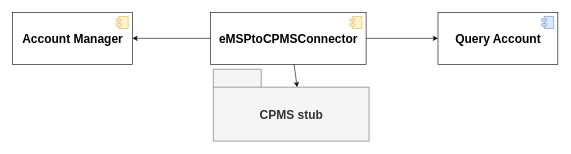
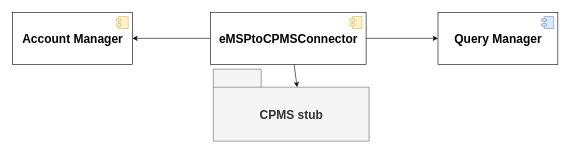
  <mxCell id="0" />
  <mxCell id="1" parent="0" />
  <mxCell id="2" value="&lt;b style=&quot;font-size: 20px&quot;&gt;Account Manager&lt;/b&gt;" style="html=1;dropTarget=0;fontSize=20;sketch=0;" parent="1" vertex="1"><mxGeometry x="20" y="20" width="200" height="87" as="geometry" /></mxCell>
  <mxCell id="3" value="" style="shape=module;jettyWidth=8;jettyHeight=4;fontSize=20;fillColor=#fff2cc;strokeColor=#d6b656;" parent="2" vertex="1"><mxGeometry x="1" width="20" height="20" relative="1" as="geometry"><mxPoint x="-27" y="7" as="offset" /></mxGeometry></mxCell>
- <mxCell id="4" value="&lt;b style=&quot;font-size: 20px&quot;&gt;Query Account&lt;/b&gt;" style="html=1;dropTarget=0;fontSize=20;fontStyle=0;" parent="1" vertex="1"><mxGeometry x="730" y="20" width="200" height="87" as="geometry" /></mxCell>
+ <mxCell id="4" value="&lt;b style=&quot;font-size: 20px&quot;&gt;Query Manager&lt;/b&gt;" style="html=1;dropTarget=0;fontSize=20;fontStyle=0;" parent="1" vertex="1"><mxGeometry x="730" y="20" width="200" height="87" as="geometry" /></mxCell>
  <mxCell id="5" value="" style="shape=module;jettyWidth=8;jettyHeight=4;fontSize=20;fillColor=#dae8fc;strokeColor=#6c8ebf;" parent="4" vertex="1"><mxGeometry x="1" width="20" height="20" relative="1" as="geometry"><mxPoint x="-27" y="7" as="offset" /></mxGeometry></mxCell>
  <mxCell id="6" value="&lt;b&gt;eMSPtoCPMSConnector&lt;/b&gt;" style="html=1;dropTarget=0;fontSize=20;sketch=0;" vertex="1" parent="1"><mxGeometry x="350" y="20" width="260" height="87" as="geometry" /></mxCell>
  <mxCell id="7" value="" style="shape=module;jettyWidth=8;jettyHeight=4;fontSize=20;fillColor=#fff2cc;strokeColor=#d6b656;" vertex="1" parent="6"><mxGeometry x="1" width="20" height="20" relative="1" as="geometry"><mxPoint x="-27" y="7" as="offset" /></mxGeometry></mxCell>
  <mxCell id="8" value="" style="endArrow=classic;html=1;entryX=1;entryY=0.5;entryDx=0;entryDy=0;exitX=0;exitY=0.5;exitDx=0;exitDy=0;" edge="1" parent="1" source="6" target="2"><mxGeometry width="50" height="50" relative="1" as="geometry"><mxPoint x="460" y="140" as="sourcePoint" /><mxPoint x="510" y="90" as="targetPoint" /></mxGeometry></mxCell>
  <mxCell id="9" value="" style="endArrow=classic;html=1;entryX=0;entryY=0.5;entryDx=0;entryDy=0;exitX=1;exitY=0.5;exitDx=0;exitDy=0;" edge="1" parent="1" source="6" target="4"><mxGeometry width="50" height="50" relative="1" as="geometry"><mxPoint x="460" y="140" as="sourcePoint" /><mxPoint x="510" y="90" as="targetPoint" /></mxGeometry></mxCell>
  <mxCell id="10" value="CPMS stub" style="shape=folder;fontStyle=1;tabWidth=80;tabHeight=30;tabPosition=left;html=1;boundedLbl=1;fontSize=20;fillColor=#f5f5f5;fontColor=#333333;strokeColor=#666666;" vertex="1" parent="1"><mxGeometry x="355" y="115" width="260" height="120" as="geometry" /></mxCell>
  <mxCell id="11" value="" style="endArrow=classic;html=1;fontSize=20;entryX=0.538;entryY=0.25;entryDx=0;entryDy=0;entryPerimeter=0;exitX=0.538;exitY=1;exitDx=0;exitDy=0;exitPerimeter=0;" edge="1" parent="1" source="6" target="10"><mxGeometry width="50" height="50" relative="1" as="geometry"><mxPoint x="480" y="150" as="sourcePoint" /><mxPoint x="510" y="90" as="targetPoint" /></mxGeometry></mxCell>
